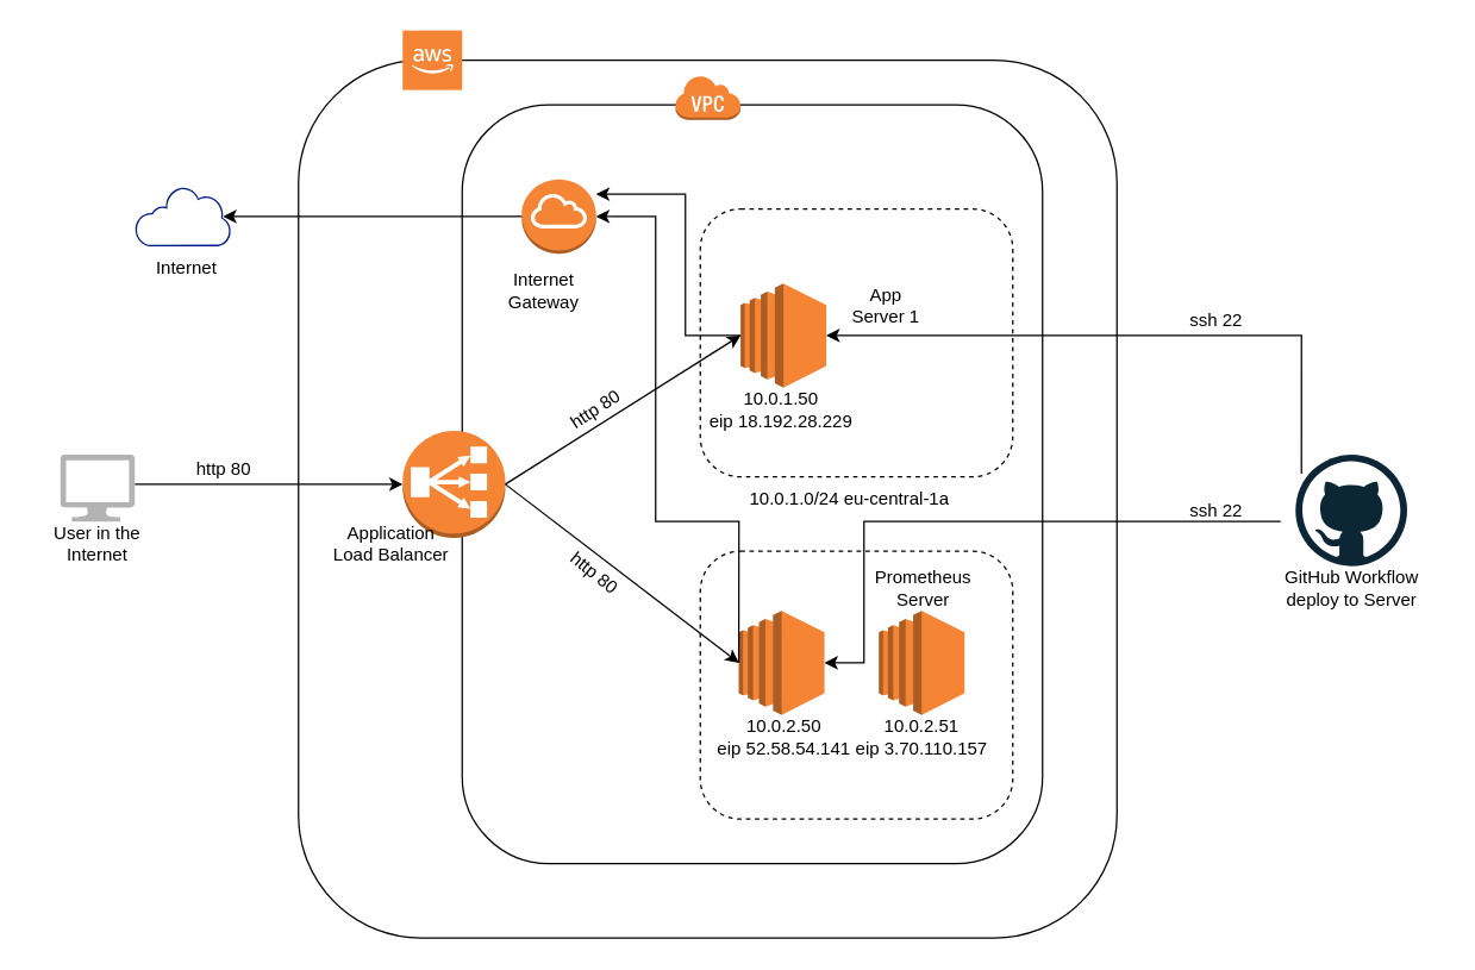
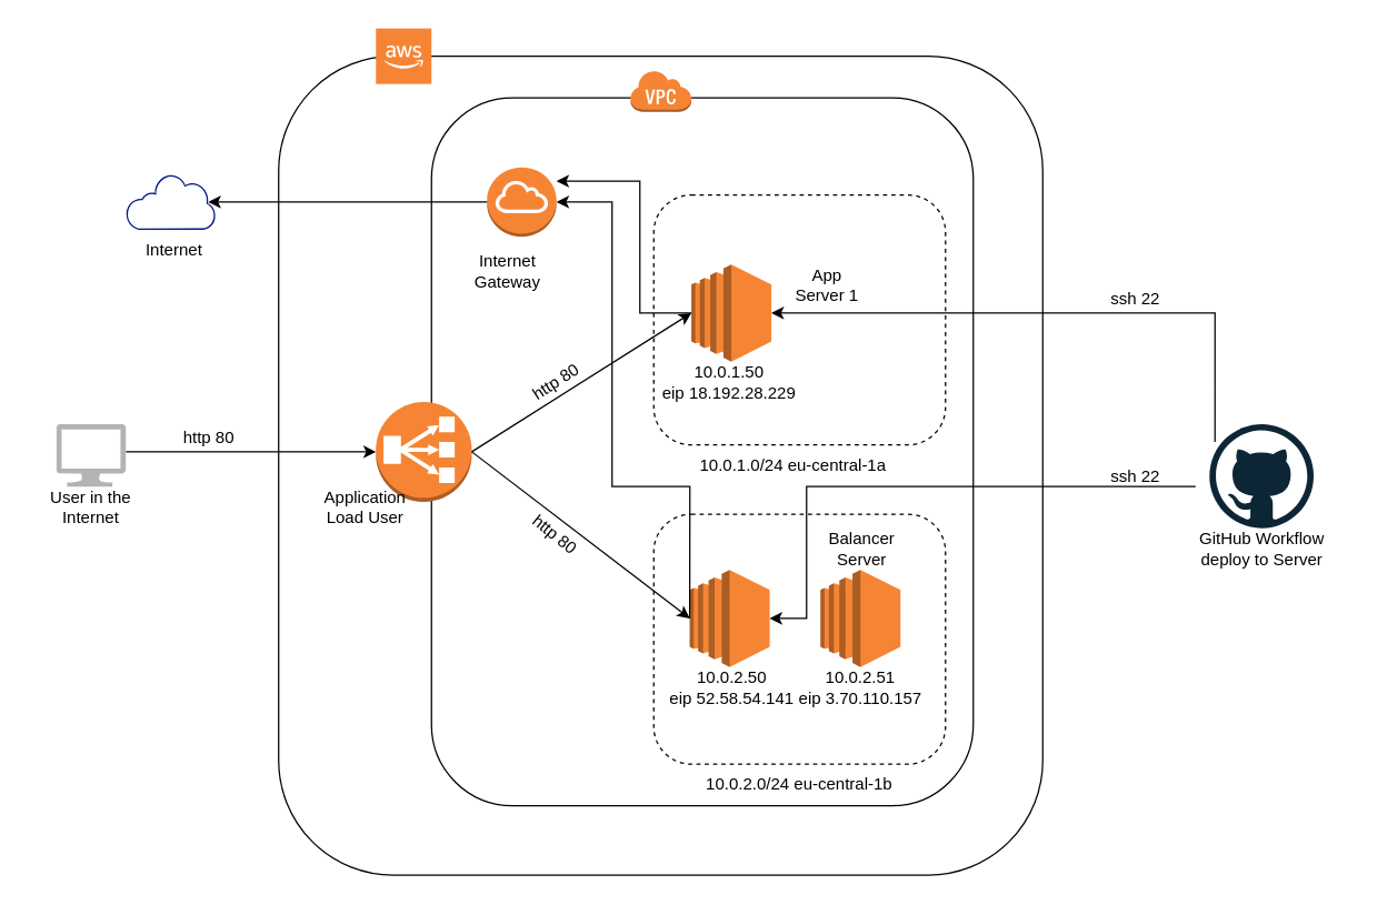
  <mxCell id="0" />
  <mxCell id="1" parent="0" />
  <mxCell id="2" value="" style="rounded=1;whiteSpace=wrap;html=1;fillColor=none;strokeColor=default;fontColor=default;" vertex="1" parent="1"><mxGeometry x="200" y="40" width="550" height="590" as="geometry" /></mxCell>
  <mxCell id="3" value="" style="outlineConnect=0;dashed=0;verticalLabelPosition=bottom;verticalAlign=top;align=center;html=1;shape=mxgraph.aws3.cloud_2;fillColor=#F58534;gradientColor=none;fontColor=default;strokeColor=default;aspect=fixed;" vertex="1" parent="1"><mxGeometry x="270" y="20" width="40" height="40" as="geometry" /></mxCell>
  <mxCell id="4" value="" style="rounded=1;whiteSpace=wrap;html=1;fillColor=none;strokeColor=default;fontColor=default;" vertex="1" parent="1"><mxGeometry x="310" y="70" width="390" height="510" as="geometry" /></mxCell>
  <mxCell id="5" value="" style="outlineConnect=0;dashed=0;verticalLabelPosition=bottom;verticalAlign=top;align=center;html=1;shape=mxgraph.aws3.virtual_private_cloud;fillColor=#F58534;gradientColor=none;fontColor=default;strokeColor=default;aspect=fixed;" vertex="1" parent="1"><mxGeometry x="452.91" y="50" width="44.17" height="30" as="geometry" /></mxCell>
  <mxCell id="6" value="" style="outlineConnect=0;dashed=0;verticalLabelPosition=bottom;verticalAlign=top;align=center;html=1;shape=mxgraph.aws3.classic_load_balancer;fillColor=#F58534;gradientColor=none;fontColor=default;strokeColor=default;" vertex="1" parent="1"><mxGeometry x="270" y="289" width="69" height="72" as="geometry" /></mxCell>
  <mxCell id="7" value="" style="rounded=1;whiteSpace=wrap;html=1;fontColor=default;strokeColor=default;fillColor=none;dashed=1;" vertex="1" parent="1"><mxGeometry x="470" y="140" width="210" height="180" as="geometry" /></mxCell>
  <mxCell id="8" value="" style="rounded=1;whiteSpace=wrap;html=1;fontColor=default;strokeColor=default;fillColor=none;dashed=1;" vertex="1" parent="1"><mxGeometry x="470" y="370" width="210" height="180" as="geometry" /></mxCell>
  <mxCell id="9" value="" style="outlineConnect=0;dashed=0;verticalLabelPosition=bottom;verticalAlign=top;align=center;html=1;shape=mxgraph.aws3.ec2;fillColor=#F58534;gradientColor=none;fontColor=default;strokeColor=default;aspect=fixed;" vertex="1" parent="1"><mxGeometry x="497.08" y="190" width="57.58" height="70" as="geometry" /></mxCell>
  <mxCell id="10" value="10.0.1.0/24 eu-central-1a" style="text;html=1;strokeColor=none;fillColor=none;align=center;verticalAlign=middle;whiteSpace=wrap;rounded=0;fontColor=default;" vertex="1" parent="1"><mxGeometry x="487.5" y="320" width="165" height="30" as="geometry" /></mxCell>
+ <mxCell id="11" value="10.0.2.0/24 eu-central-1b" style="text;html=1;strokeColor=none;fillColor=none;align=center;verticalAlign=middle;whiteSpace=wrap;rounded=0;fontColor=default;" vertex="1" parent="1"><mxGeometry x="495" y="550" width="160" height="30" as="geometry" /></mxCell>
  <mxCell id="12" value="" style="outlineConnect=0;dashed=0;verticalLabelPosition=bottom;verticalAlign=top;align=center;html=1;shape=mxgraph.aws3.ec2;fillColor=#F58534;gradientColor=none;fontColor=default;strokeColor=default;aspect=fixed;" vertex="1" parent="1"><mxGeometry x="495.87" y="410" width="57.58" height="70" as="geometry" /></mxCell>
  <mxCell id="13" value="10.0.1.50&lt;br&gt;eip 18.192.28.229" style="text;html=1;strokeColor=none;fillColor=none;align=center;verticalAlign=middle;whiteSpace=wrap;rounded=0;fontColor=default;" vertex="1" parent="1"><mxGeometry x="467.33" y="260" width="115.34" height="30" as="geometry" /></mxCell>
  <mxCell id="14" value="" style="outlineConnect=0;dashed=0;verticalLabelPosition=bottom;verticalAlign=top;align=center;html=1;shape=mxgraph.aws3.ec2;fillColor=#F58534;gradientColor=none;fontColor=default;strokeColor=default;aspect=fixed;" vertex="1" parent="1"><mxGeometry x="590" y="410" width="57.58" height="70" as="geometry" /></mxCell>
  <mxCell id="15" value="10.0.2.50&lt;br&gt;eip 52.58.54.141" style="text;html=1;strokeColor=none;fillColor=none;align=center;verticalAlign=middle;whiteSpace=wrap;rounded=0;fontColor=default;" vertex="1" parent="1"><mxGeometry x="472.59" y="480" width="106.55" height="30" as="geometry" /></mxCell>
  <mxCell id="16" value="10.0.2.51&lt;br&gt;eip 3.70.110.157" style="text;html=1;strokeColor=none;fillColor=none;align=center;verticalAlign=middle;whiteSpace=wrap;rounded=0;fontColor=default;" vertex="1" parent="1"><mxGeometry x="563.79" y="480" width="110" height="30" as="geometry" /></mxCell>
  <mxCell id="17" value="" style="outlineConnect=0;dashed=0;verticalLabelPosition=bottom;verticalAlign=top;align=center;html=1;shape=mxgraph.aws3.internet_gateway;fillColor=#F58534;gradientColor=none;fontColor=default;strokeColor=default;" vertex="1" parent="1"><mxGeometry x="350" y="120" width="50" height="50" as="geometry" /></mxCell>
  <mxCell id="18" value="Internet Gateway" style="text;html=1;strokeColor=none;fillColor=none;align=center;verticalAlign=middle;whiteSpace=wrap;rounded=0;dashed=1;fontColor=default;" vertex="1" parent="1"><mxGeometry x="335" y="180" width="60" height="30" as="geometry" /></mxCell>
  <mxCell id="19" value="App Server 1" style="text;html=1;strokeColor=none;fillColor=none;align=center;verticalAlign=middle;whiteSpace=wrap;rounded=0;dashed=1;fontColor=default;" vertex="1" parent="1"><mxGeometry x="565" y="190" width="60" height="30" as="geometry" /></mxCell>
- <mxCell id="20" value="Prometheus Server" style="text;html=1;strokeColor=none;fillColor=none;align=center;verticalAlign=middle;whiteSpace=wrap;rounded=0;dashed=1;fontColor=default;" vertex="1" parent="1"><mxGeometry x="590" y="380" width="60" height="30" as="geometry" /></mxCell>
+ <mxCell id="20" value="Balancer Server" style="text;html=1;strokeColor=none;fillColor=none;align=center;verticalAlign=middle;whiteSpace=wrap;rounded=0;dashed=1;fontColor=default;" vertex="1" parent="1"><mxGeometry x="590" y="380" width="60" height="30" as="geometry" /></mxCell>
  <mxCell id="21" value="" style="sketch=0;aspect=fixed;pointerEvents=1;shadow=0;dashed=0;html=1;strokeColor=none;labelPosition=center;verticalLabelPosition=bottom;verticalAlign=top;align=center;fillColor=#00188D;shape=mxgraph.mscae.enterprise.internet_hollow;fontColor=default;" vertex="1" parent="1"><mxGeometry x="90" y="125" width="64.52" height="40" as="geometry" /></mxCell>
  <mxCell id="22" value="" style="endArrow=classic;html=1;rounded=0;fontColor=default;strokeColor=default;labelBackgroundColor=default;exitX=0;exitY=0.5;exitDx=0;exitDy=0;exitPerimeter=0;entryX=0.92;entryY=0.5;entryDx=0;entryDy=0;entryPerimeter=0;strokeWidth=1;" edge="1" parent="1" source="17" target="21"><mxGeometry width="50" height="50" relative="1" as="geometry"><mxPoint x="370" y="410" as="sourcePoint" /><mxPoint x="420" y="360" as="targetPoint" /></mxGeometry></mxCell>
  <mxCell id="23" value="" style="endArrow=classic;html=1;rounded=0;fontColor=default;exitX=0;exitY=0.5;exitDx=0;exitDy=0;exitPerimeter=0;strokeColor=default;labelBackgroundColor=default;strokeWidth=1;" edge="1" parent="1" source="9"><mxGeometry width="50" height="50" relative="1" as="geometry"><mxPoint x="100" y="350" as="sourcePoint" /><mxPoint x="400" y="130" as="targetPoint" /><Array as="points"><mxPoint x="460" y="225" /><mxPoint x="460" y="130" /></Array></mxGeometry></mxCell>
  <mxCell id="24" value="Internet" style="text;html=1;strokeColor=none;fillColor=none;align=center;verticalAlign=middle;whiteSpace=wrap;rounded=0;dashed=1;fontColor=default;" vertex="1" parent="1"><mxGeometry x="95" y="165" width="60" height="30" as="geometry" /></mxCell>
  <mxCell id="25" value="" style="endArrow=classic;html=1;rounded=0;labelBackgroundColor=default;fontColor=default;strokeColor=default;strokeWidth=1;exitX=0;exitY=0.5;exitDx=0;exitDy=0;exitPerimeter=0;" edge="1" parent="1" source="12" target="17"><mxGeometry width="50" height="50" relative="1" as="geometry"><mxPoint x="390" y="380" as="sourcePoint" /><mxPoint x="440" y="330" as="targetPoint" /><Array as="points"><mxPoint x="496" y="350" /><mxPoint x="440" y="350" /><mxPoint x="440" y="145" /></Array></mxGeometry></mxCell>
  <mxCell id="26" value="" style="endArrow=classic;html=1;rounded=0;labelBackgroundColor=default;fontColor=default;strokeColor=default;strokeWidth=1;entryX=0;entryY=0.5;entryDx=0;entryDy=0;entryPerimeter=0;" edge="1" parent="1" target="6"><mxGeometry width="50" height="50" relative="1" as="geometry"><mxPoint x="90" y="325" as="sourcePoint" /><mxPoint x="130" y="320" as="targetPoint" /></mxGeometry></mxCell>
- <mxCell id="27" value="Application Load Balancer" style="text;html=1;strokeColor=none;fillColor=none;align=center;verticalAlign=middle;whiteSpace=wrap;rounded=0;dashed=1;fontColor=default;" vertex="1" parent="1"><mxGeometry x="220" y="350" width="85" height="30" as="geometry" /></mxCell>
+ <mxCell id="27" value="Application Load User" style="text;html=1;strokeColor=none;fillColor=none;align=center;verticalAlign=middle;whiteSpace=wrap;rounded=0;dashed=1;fontColor=default;" vertex="1" parent="1"><mxGeometry x="220" y="350" width="85" height="30" as="geometry" /></mxCell>
  <mxCell id="28" value="" style="endArrow=classic;html=1;rounded=0;labelBackgroundColor=default;fontColor=default;strokeColor=default;strokeWidth=1;exitX=1;exitY=0.5;exitDx=0;exitDy=0;exitPerimeter=0;entryX=0;entryY=0.5;entryDx=0;entryDy=0;entryPerimeter=0;" edge="1" parent="1" source="6" target="9"><mxGeometry width="50" height="50" relative="1" as="geometry"><mxPoint x="60" y="260" as="sourcePoint" /><mxPoint x="110" y="210" as="targetPoint" /></mxGeometry></mxCell>
  <mxCell id="29" value="" style="endArrow=classic;html=1;rounded=0;labelBackgroundColor=default;fontColor=default;strokeColor=default;strokeWidth=1;exitX=1;exitY=0.5;exitDx=0;exitDy=0;exitPerimeter=0;entryX=0;entryY=0.5;entryDx=0;entryDy=0;entryPerimeter=0;" edge="1" parent="1" source="6" target="12"><mxGeometry width="50" height="50" relative="1" as="geometry"><mxPoint x="-150" y="330" as="sourcePoint" /><mxPoint x="-100" y="280" as="targetPoint" /></mxGeometry></mxCell>
  <mxCell id="30" value="http 80" style="text;html=1;strokeColor=none;fillColor=none;align=center;verticalAlign=middle;whiteSpace=wrap;rounded=0;dashed=1;fontColor=default;rotation=39;" vertex="1" parent="1"><mxGeometry x="369" y="370" width="60" height="30" as="geometry" /></mxCell>
  <mxCell id="31" value="http 80" style="text;html=1;strokeColor=none;fillColor=none;align=center;verticalAlign=middle;whiteSpace=wrap;rounded=0;dashed=1;fontColor=default;rotation=327;" vertex="1" parent="1"><mxGeometry x="370" y="260" width="60" height="30" as="geometry" /></mxCell>
  <mxCell id="32" value="http 80" style="text;html=1;strokeColor=none;fillColor=none;align=center;verticalAlign=middle;whiteSpace=wrap;rounded=0;dashed=1;fontColor=default;rotation=0;" vertex="1" parent="1"><mxGeometry x="120" y="300" width="60" height="30" as="geometry" /></mxCell>
  <mxCell id="33" value="" style="verticalLabelPosition=bottom;html=1;verticalAlign=top;align=center;strokeColor=none;fillColor=#B3B3B3;shape=mxgraph.azure.computer;pointerEvents=1;dashed=1;fontColor=default;" vertex="1" parent="1"><mxGeometry y="305" width="50" height="45" as="geometry" x="40" /></mxCell>
  <mxCell id="34" value="User in the Internet" style="text;html=1;strokeColor=none;fillColor=none;align=center;verticalAlign=middle;whiteSpace=wrap;rounded=0;dashed=1;fontColor=default;" vertex="1" parent="1"><mxGeometry x="20" y="350" width="90" height="30" as="geometry" /></mxCell>
  <mxCell id="35" value="" style="dashed=0;outlineConnect=0;html=1;align=center;labelPosition=center;verticalLabelPosition=bottom;verticalAlign=top;shape=mxgraph.weblogos.github;fontColor=default;strokeColor=default;strokeWidth=22;fillColor=#B3B3B3;" vertex="1" parent="1"><mxGeometry x="870" y="305" width="75" height="75" as="geometry" /></mxCell>
  <mxCell id="36" value="GitHub Workflow deploy to Server" style="text;html=1;strokeColor=none;fillColor=none;align=center;verticalAlign=middle;whiteSpace=wrap;rounded=0;dashed=1;fontColor=default;" vertex="1" parent="1"><mxGeometry x="846.5" y="380" width="122" height="30" as="geometry" /></mxCell>
  <mxCell id="37" value="" style="endArrow=classic;html=1;rounded=0;labelBackgroundColor=default;fontColor=default;strokeColor=default;strokeWidth=1;exitX=0.053;exitY=0.173;exitDx=0;exitDy=0;exitPerimeter=0;entryX=1;entryY=0.5;entryDx=0;entryDy=0;entryPerimeter=0;" edge="1" parent="1" source="35" target="9"><mxGeometry width="50" height="50" relative="1" as="geometry"><mxPoint x="860" y="270" as="sourcePoint" /><mxPoint x="910" y="220" as="targetPoint" /><Array as="points"><mxPoint x="874" y="225" /></Array></mxGeometry></mxCell>
  <mxCell id="38" value="" style="endArrow=classic;html=1;rounded=0;labelBackgroundColor=default;fontColor=default;strokeColor=default;strokeWidth=1;entryX=1;entryY=0.5;entryDx=0;entryDy=0;entryPerimeter=0;" edge="1" parent="1" target="12"><mxGeometry width="50" height="50" relative="1" as="geometry"><mxPoint x="860" y="350" as="sourcePoint" /><mxPoint x="920" y="490" as="targetPoint" /><Array as="points"><mxPoint x="580" y="350" /><mxPoint x="580" y="445" /></Array></mxGeometry></mxCell>
  <mxCell id="39" value="ssh 22" style="text;html=1;strokeColor=none;fillColor=none;align=center;verticalAlign=middle;whiteSpace=wrap;rounded=0;dashed=1;fontColor=default;" vertex="1" parent="1"><mxGeometry x="786.5" y="200" width="60" height="30" as="geometry" /></mxCell>
  <mxCell id="40" value="ssh 22" style="text;html=1;strokeColor=none;fillColor=none;align=center;verticalAlign=middle;whiteSpace=wrap;rounded=0;dashed=1;fontColor=default;" vertex="1" parent="1"><mxGeometry x="786.5" y="327.5" width="60" height="30" as="geometry" /></mxCell>
